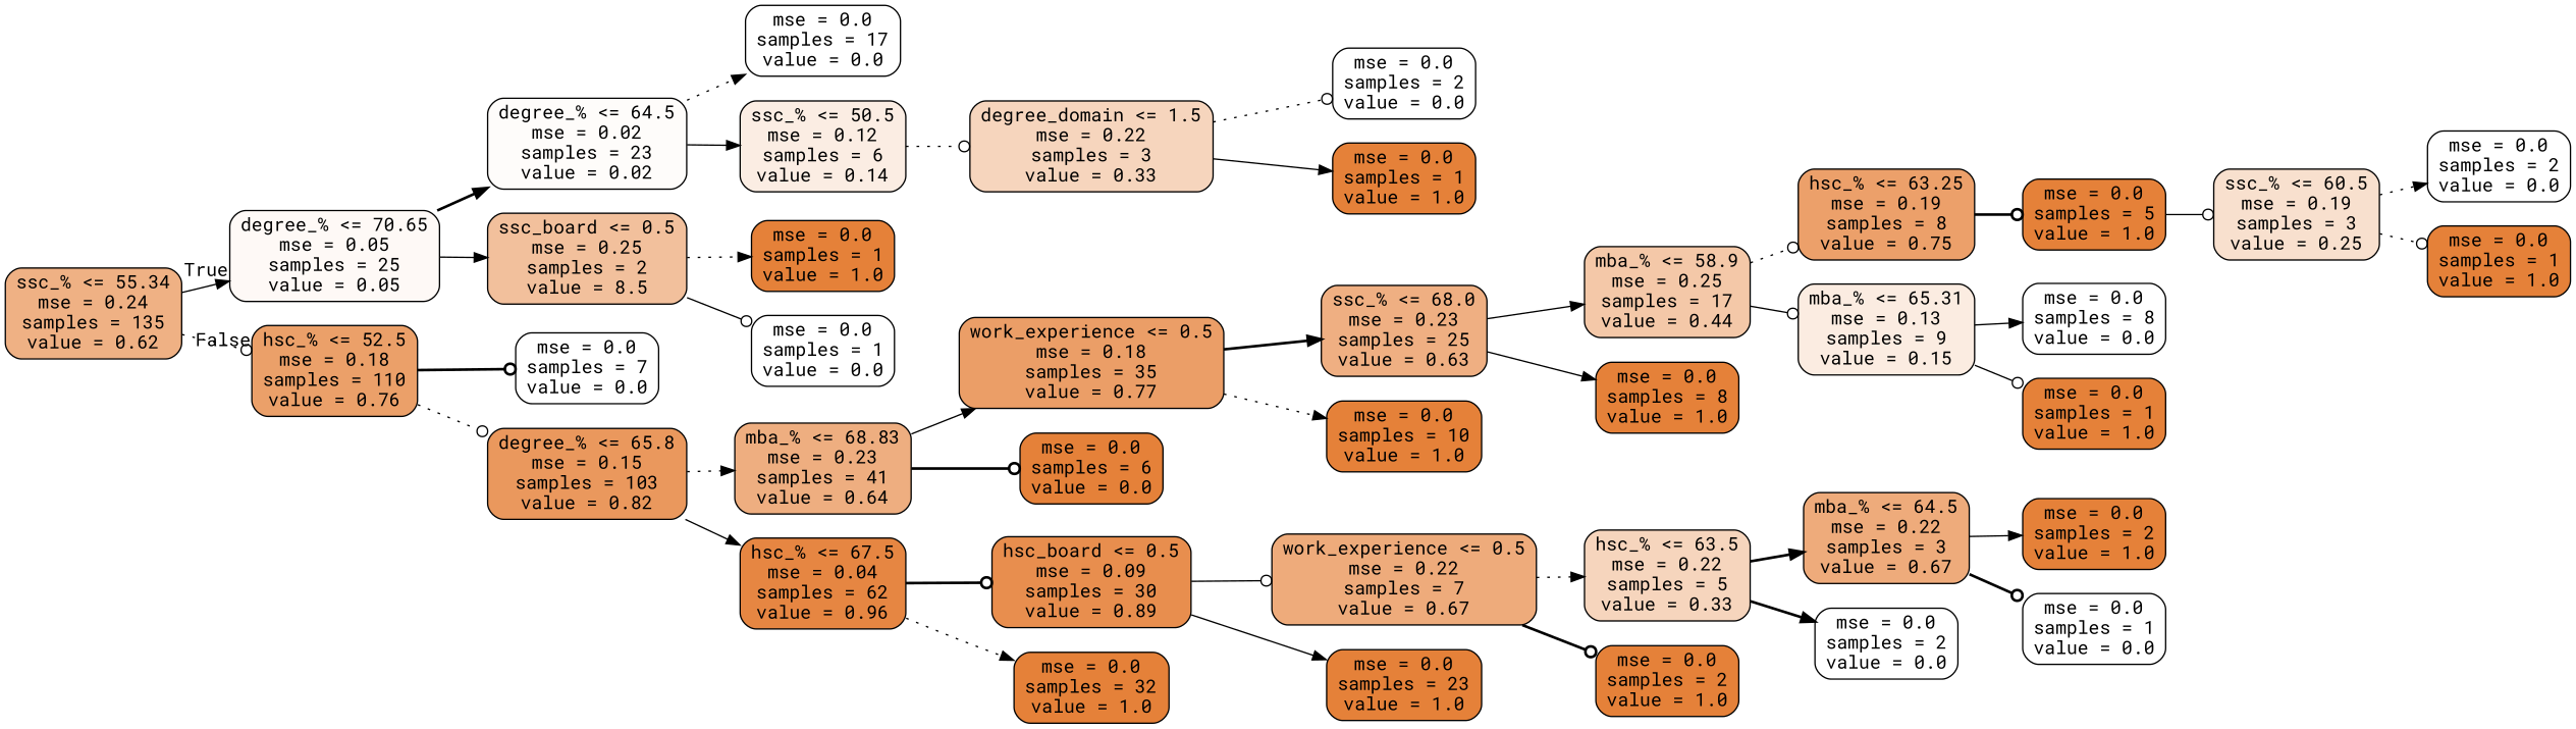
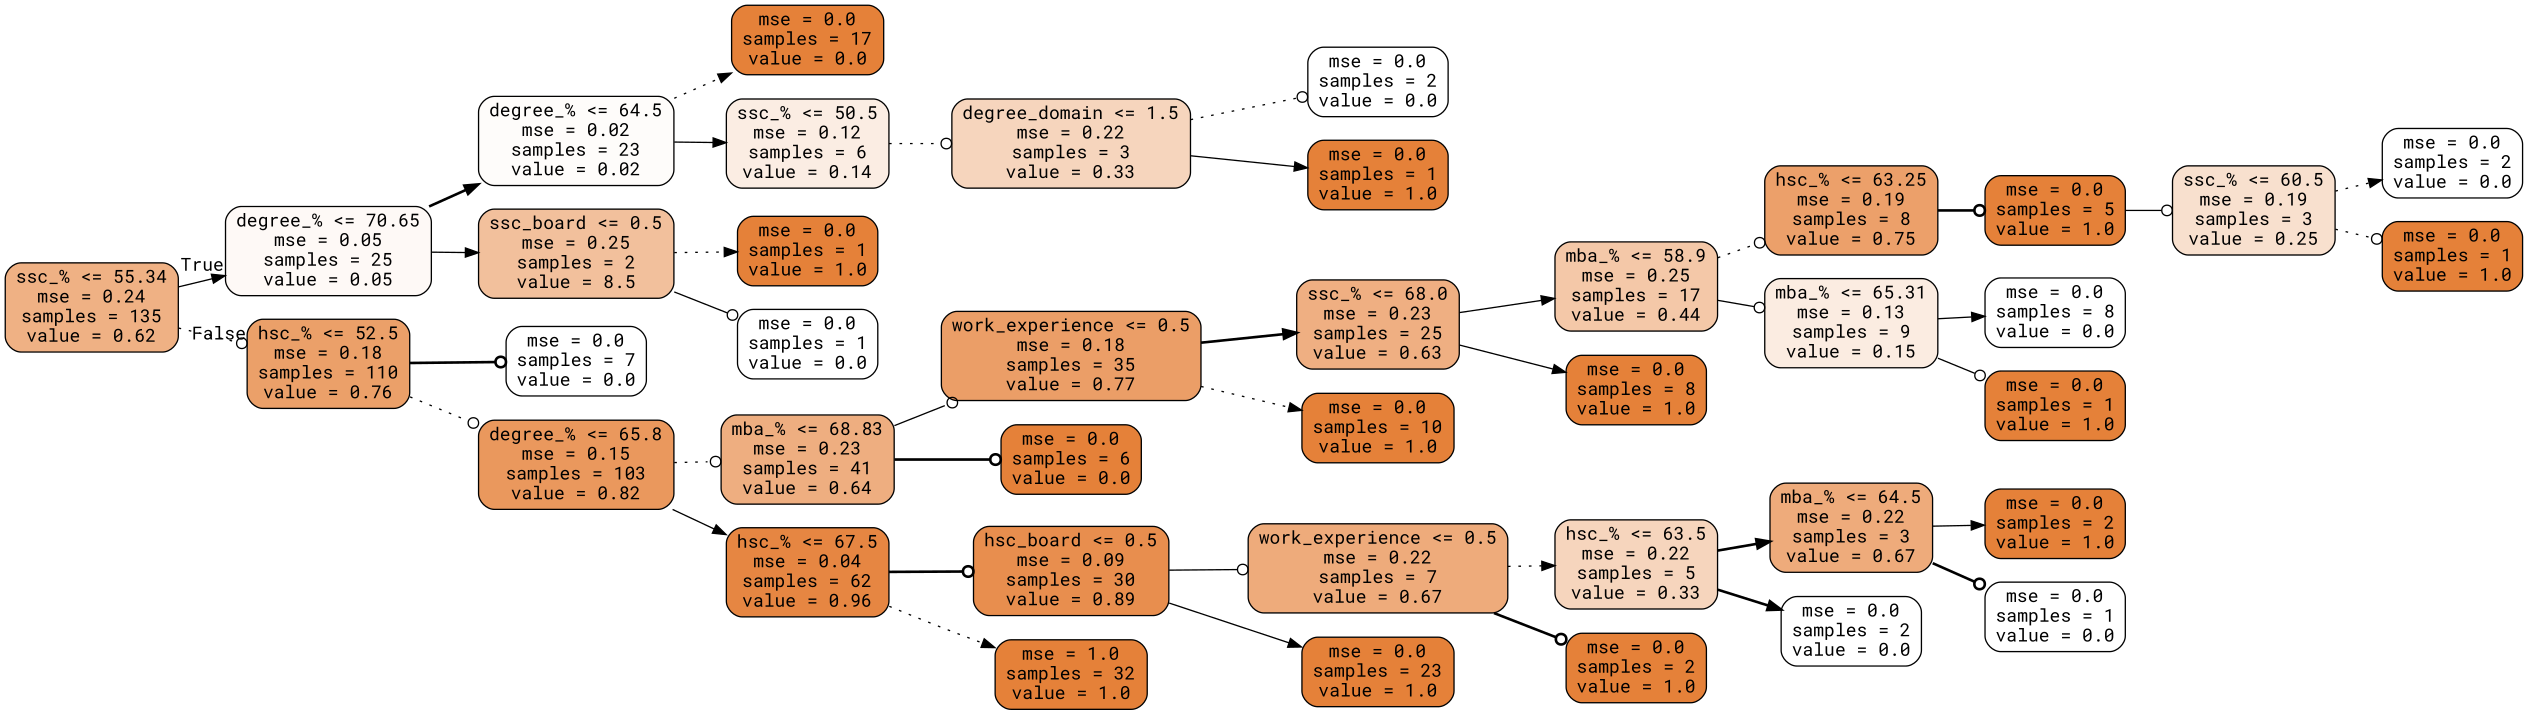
  digraph {
    fontname="Roboto Mono"
    rankdir=LR
    node [color=black fillcolor="#e58139" fontname="Roboto Mono" shape=box style="filled, rounded"]
    edge [arrowhead=normal fontname="Roboto Mono" style=solid]
    n1 [fillcolor="#efb184" label="ssc_% <= 55.34\nmse = 0.24\nsamples = 135\nvalue = 0.62"]
    n2 [fillcolor="#fef9f6" label="degree_% <= 70.65\nmse = 0.05\nsamples = 25\nvalue = 0.05"]
    n3 [fillcolor="#eba069" label="hsc_% <= 52.5\nmse = 0.18\nsamples = 110\nvalue = 0.76"]
    n4 [fillcolor="#fefcfa" label="degree_% <= 64.5\nmse = 0.02\nsamples = 23\nvalue = 0.02"]
    n5 [fillcolor="#f2c09c" label="ssc_board <= 0.5\nmse = 0.25\nsamples = 2\nvalue = 8.5"]
    n6 [fillcolor="#ffffff" label="mse = 0.0\nsamples = 7\nvalue = 0.0"]
    n7 [fillcolor="#ea985d" label="degree_% <= 65.8\nmse = 0.15\nsamples = 103\nvalue = 0.82"]
-   n8 [fillcolor="#ffffff" label="mse = 0.0\nsamples = 17\nvalue = 0.0"]
+   n8 [label="mse = 0.0\nsamples = 17\nvalue = 0.0"]
    n9 [fillcolor="#fbede3" label="ssc_% <= 50.5\nmse = 0.12\nsamples = 6\nvalue = 0.14"]
    n10 [label="mse = 0.0\nsamples = 1\nvalue = 1.0"]
    n11 [fillcolor="#ffffff" label="mse = 0.0\nsamples = 1\nvalue = 0.0"]
    n12 [fillcolor="#f6d5bd" label="degree_domain <= 1.5\nmse = 0.22\nsamples = 3\nvalue = 0.33"]
    n13 [fillcolor="#ffffff" label="mse = 0.0\nsamples = 2\nvalue = 0.0"]
    n14 [label="mse = 0.0\nsamples = 1\nvalue = 1.0"]
    n15 [fillcolor="#eeae80" label="mba_% <= 68.83\nmse = 0.23\nsamples = 41\nvalue = 0.64"]
    n16 [fillcolor="#e68642" label="hsc_% <= 67.5\nmse = 0.04\nsamples = 62\nvalue = 0.96"]
    n17 [fillcolor="#eb9e67" label="work_experience <= 0.5\nmse = 0.18\nsamples = 35\nvalue = 0.77"]
    n18 [label="mse = 0.0\nsamples = 6\nvalue = 0.0"]
    n19 [fillcolor="#e88e4e" label="hsc_board <= 0.5\nmse = 0.09\nsamples = 30\nvalue = 0.89"]
-   n20 [label="mse = 0.0\nsamples = 32\nvalue = 1.0"]
+   n20 [label="mse = 1.0\nsamples = 32\nvalue = 1.0"]
    n21 [fillcolor="#efaf82" label="ssc_% <= 68.0\nmse = 0.23\nsamples = 25\nvalue = 0.63"]
    n22 [label="mse = 0.0\nsamples = 10\nvalue = 1.0"]
    n23 [fillcolor="#f4c8a8" label="mba_% <= 58.9\nmse = 0.25\nsamples = 17\nvalue = 0.44"]
    n24 [label="mse = 0.0\nsamples = 8\nvalue = 1.0"]
    n25 [fillcolor="#eca06a" label="hsc_% <= 63.25\nmse = 0.19\nsamples = 8\nvalue = 0.75"]
    n26 [fillcolor="#fbece1" label="mba_% <= 65.31\nmse = 0.13\nsamples = 9\nvalue = 0.15"]
    n27 [label="mse = 0.0\nsamples = 5\nvalue = 1.0"]
    n28 [fillcolor="#ffffff" label="mse = 0.0\nsamples = 8\nvalue = 0.0"]
    n29 [label="mse = 0.0\nsamples = 1\nvalue = 1.0"]
    n30 [fillcolor="#f8e0ce" label="ssc_% <= 60.5\nmse = 0.19\nsamples = 3\nvalue = 0.25"]
    n31 [fillcolor="#ffffff" label="mse = 0.0\nsamples = 2\nvalue = 0.0"]
    n32 [label="mse = 0.0\nsamples = 1\nvalue = 1.0"]
    n33 [fillcolor="#eeab7b" label="work_experience <= 0.5\nmse = 0.22\nsamples = 7\nvalue = 0.67"]
    n34 [label="mse = 0.0\nsamples = 23\nvalue = 1.0"]
    n35 [fillcolor="#f6d5bd" label="hsc_% <= 63.5\nmse = 0.22\nsamples = 5\nvalue = 0.33"]
    n36 [label="mse = 0.0\nsamples = 2\nvalue = 1.0"]
    n37 [fillcolor="#eeab7b" label="mba_% <= 64.5\nmse = 0.22\nsamples = 3\nvalue = 0.67"]
    n38 [fillcolor="#ffffff" label="mse = 0.0\nsamples = 2\nvalue = 0.0"]
    n39 [label="mse = 0.0\nsamples = 2\nvalue = 1.0"]
    n40 [fillcolor="#ffffff" label="mse = 0.0\nsamples = 1\nvalue = 0.0"]
    n1 -> n2 [headlabel=True labelangle=45 labeldistance=2.5]
    n1 -> n3 [arrowhead=odot headlabel=False labelangle=-45 labeldistance=2.5 style=dotted]
    n2 -> n4 [style=bold]
    n2 -> n5
    n3 -> n6 [arrowhead=odot style=bold]
    n3 -> n7 [arrowhead=odot style=dotted]
    n4 -> n8 [style=dotted]
    n4 -> n9
    n5 -> n10 [style=dotted]
    n5 -> n11 [arrowhead=odot]
-   n7 -> n15 [style=dotted]
+   n7 -> n15 [arrowhead=odot style=dotted]
    n7 -> n16
    n9 -> n12 [arrowhead=odot style=dotted]
    n12 -> n13 [arrowhead=odot style=dotted]
    n12 -> n14
-   n15 -> n17
+   n15 -> n17 [arrowhead=odot]
    n15 -> n18 [arrowhead=odot style=bold]
    n16 -> n19 [arrowhead=odot style=bold]
    n16 -> n20 [style=dotted]
    n17 -> n21 [style=bold]
    n17 -> n22 [style=dotted]
    n19 -> n33 [arrowhead=odot]
    n19 -> n34
    n21 -> n23
    n21 -> n24
    n23 -> n25 [arrowhead=odot style=dotted]
    n23 -> n26 [arrowhead=odot]
    n25 -> n27 [arrowhead=odot style=bold]
    n26 -> n28
    n26 -> n29 [arrowhead=odot]
    n27 -> n30 [arrowhead=odot]
    n30 -> n31 [style=dotted]
    n30 -> n32 [arrowhead=odot style=dotted]
    n33 -> n35 [style=dotted]
    n33 -> n36 [arrowhead=odot style=bold]
    n35 -> n37 [style=bold]
    n35 -> n38 [style=bold]
    n37 -> n39
    n37 -> n40 [arrowhead=odot style=bold]
  }
